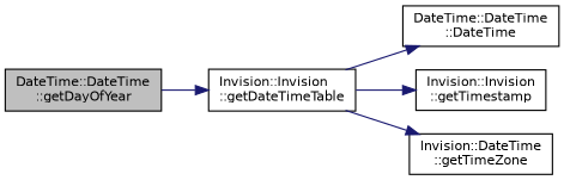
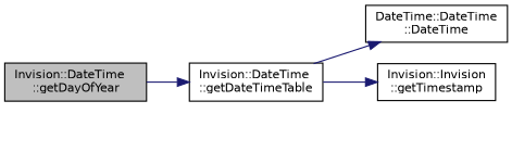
  digraph {
    rankdir=LR
    node [color=black fillcolor=white fontname=Helvetica fontsize=10 shape=record style=filled]
    edge [color=midnightblue fontname=Helvetica fontsize=10 labelfontname=Helvetica labelfontsize=10 style=solid]
-   n1 [fillcolor=grey75 fontcolor=black height=0.2 label="DateTime::DateTime\l::getDayOfYear" width=0.4]
-   n2 [height=0.2 label="Invision::Invision\l::getDateTimeTable" width=0.4]
+   n1 [fillcolor=grey75 fontcolor=black height=0.2 label="Invision::DateTime\l::getDayOfYear" width=0.4]
+   n2 [height=0.2 label="Invision::DateTime\l::getDateTimeTable" width=0.4]
    n3 [height=0.2 label="DateTime::DateTime\l::DateTime" width=0.4]
    n4 [height=0.2 label="Invision::Invision\l::getTimestamp" width=0.4]
-   n5 [height=0.2 label="Invision::DateTime\l::getTimeZone" width=0.4]
    n1 -> n2
    n2 -> n3
    n2 -> n4
-   n2 -> n5
  }
